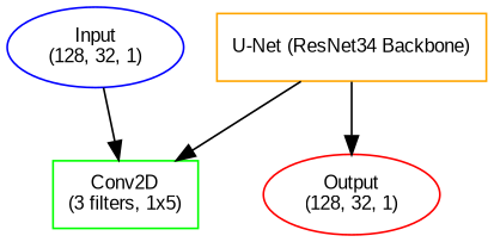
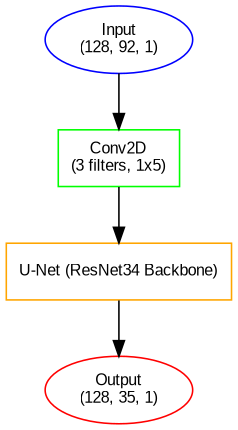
  digraph {
    rankdir=TB
    node [fontname=Arial fontsize=10 shape=ellipse]
-   n1 [color=blue label="Input\n(128, 32, 1)"]
+   n1 [color=blue label="Input\n(128, 92, 1)"]
    n2 [color=green label="Conv2D\n(3 filters, 1x5)" shape=box]
    n3 [color=orange label="U-Net (ResNet34 Backbone)" shape=box]
-   n4 [color=red label="Output\n(128, 32, 1)"]
+   n4 [color=red label="Output\n(128, 35, 1)"]
    n1 -> n2
-   n3 -> n2
+   n2 -> n3
    n3 -> n4
  }
